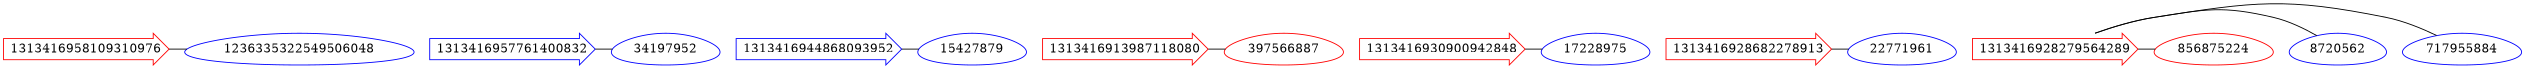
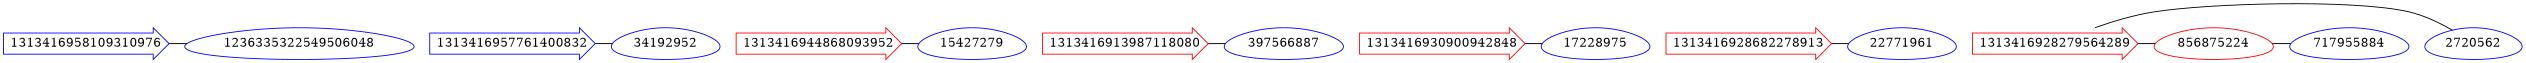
  graph {
    node [color=blue shape=egg]
    edge [constraint=false]
-   n1 [color=red label=1313416958109310976 shape=rarrow]
+   n1 [label=1313416958109310976 shape=rarrow]
    n2 [label=1236335322549506048]
    n3 [label=1313416957761400832 shape=rarrow]
-   n4 [label=34197952]
-   n5 [label=1313416944868093952 shape=rarrow]
-   n6 [label=15427879]
+   n4 [label=34192952]
+   n5 [color=red label=1313416944868093952 shape=rarrow]
+   n6 [label=15427279]
    n7 [color=red label=1313416913987118080 shape=rarrow]
-   n8 [color=red label=397566887]
+   n8 [label=397566887]
    n9 [color=red label=1313416930900942848 shape=rarrow]
    n10 [label=17228975]
    n11 [color=red label=1313416928682278913 shape=rarrow]
    n12 [label=22771961]
    n13 [color=red label=1313416928279564289 shape=rarrow]
    n14 [color=red label=856875224]
-   n15 [label=8720562]
+   n15 [label=2720562]
    n16 [label=717955884]
    n1 -- n2
    n3 -- n4
    n5 -- n6
    n7 -- n8
    n9 -- n10
    n11 -- n12
    n13 -- n14
    n13 -- n15
-   n13 -- n16
+   n14 -- n16
  }
